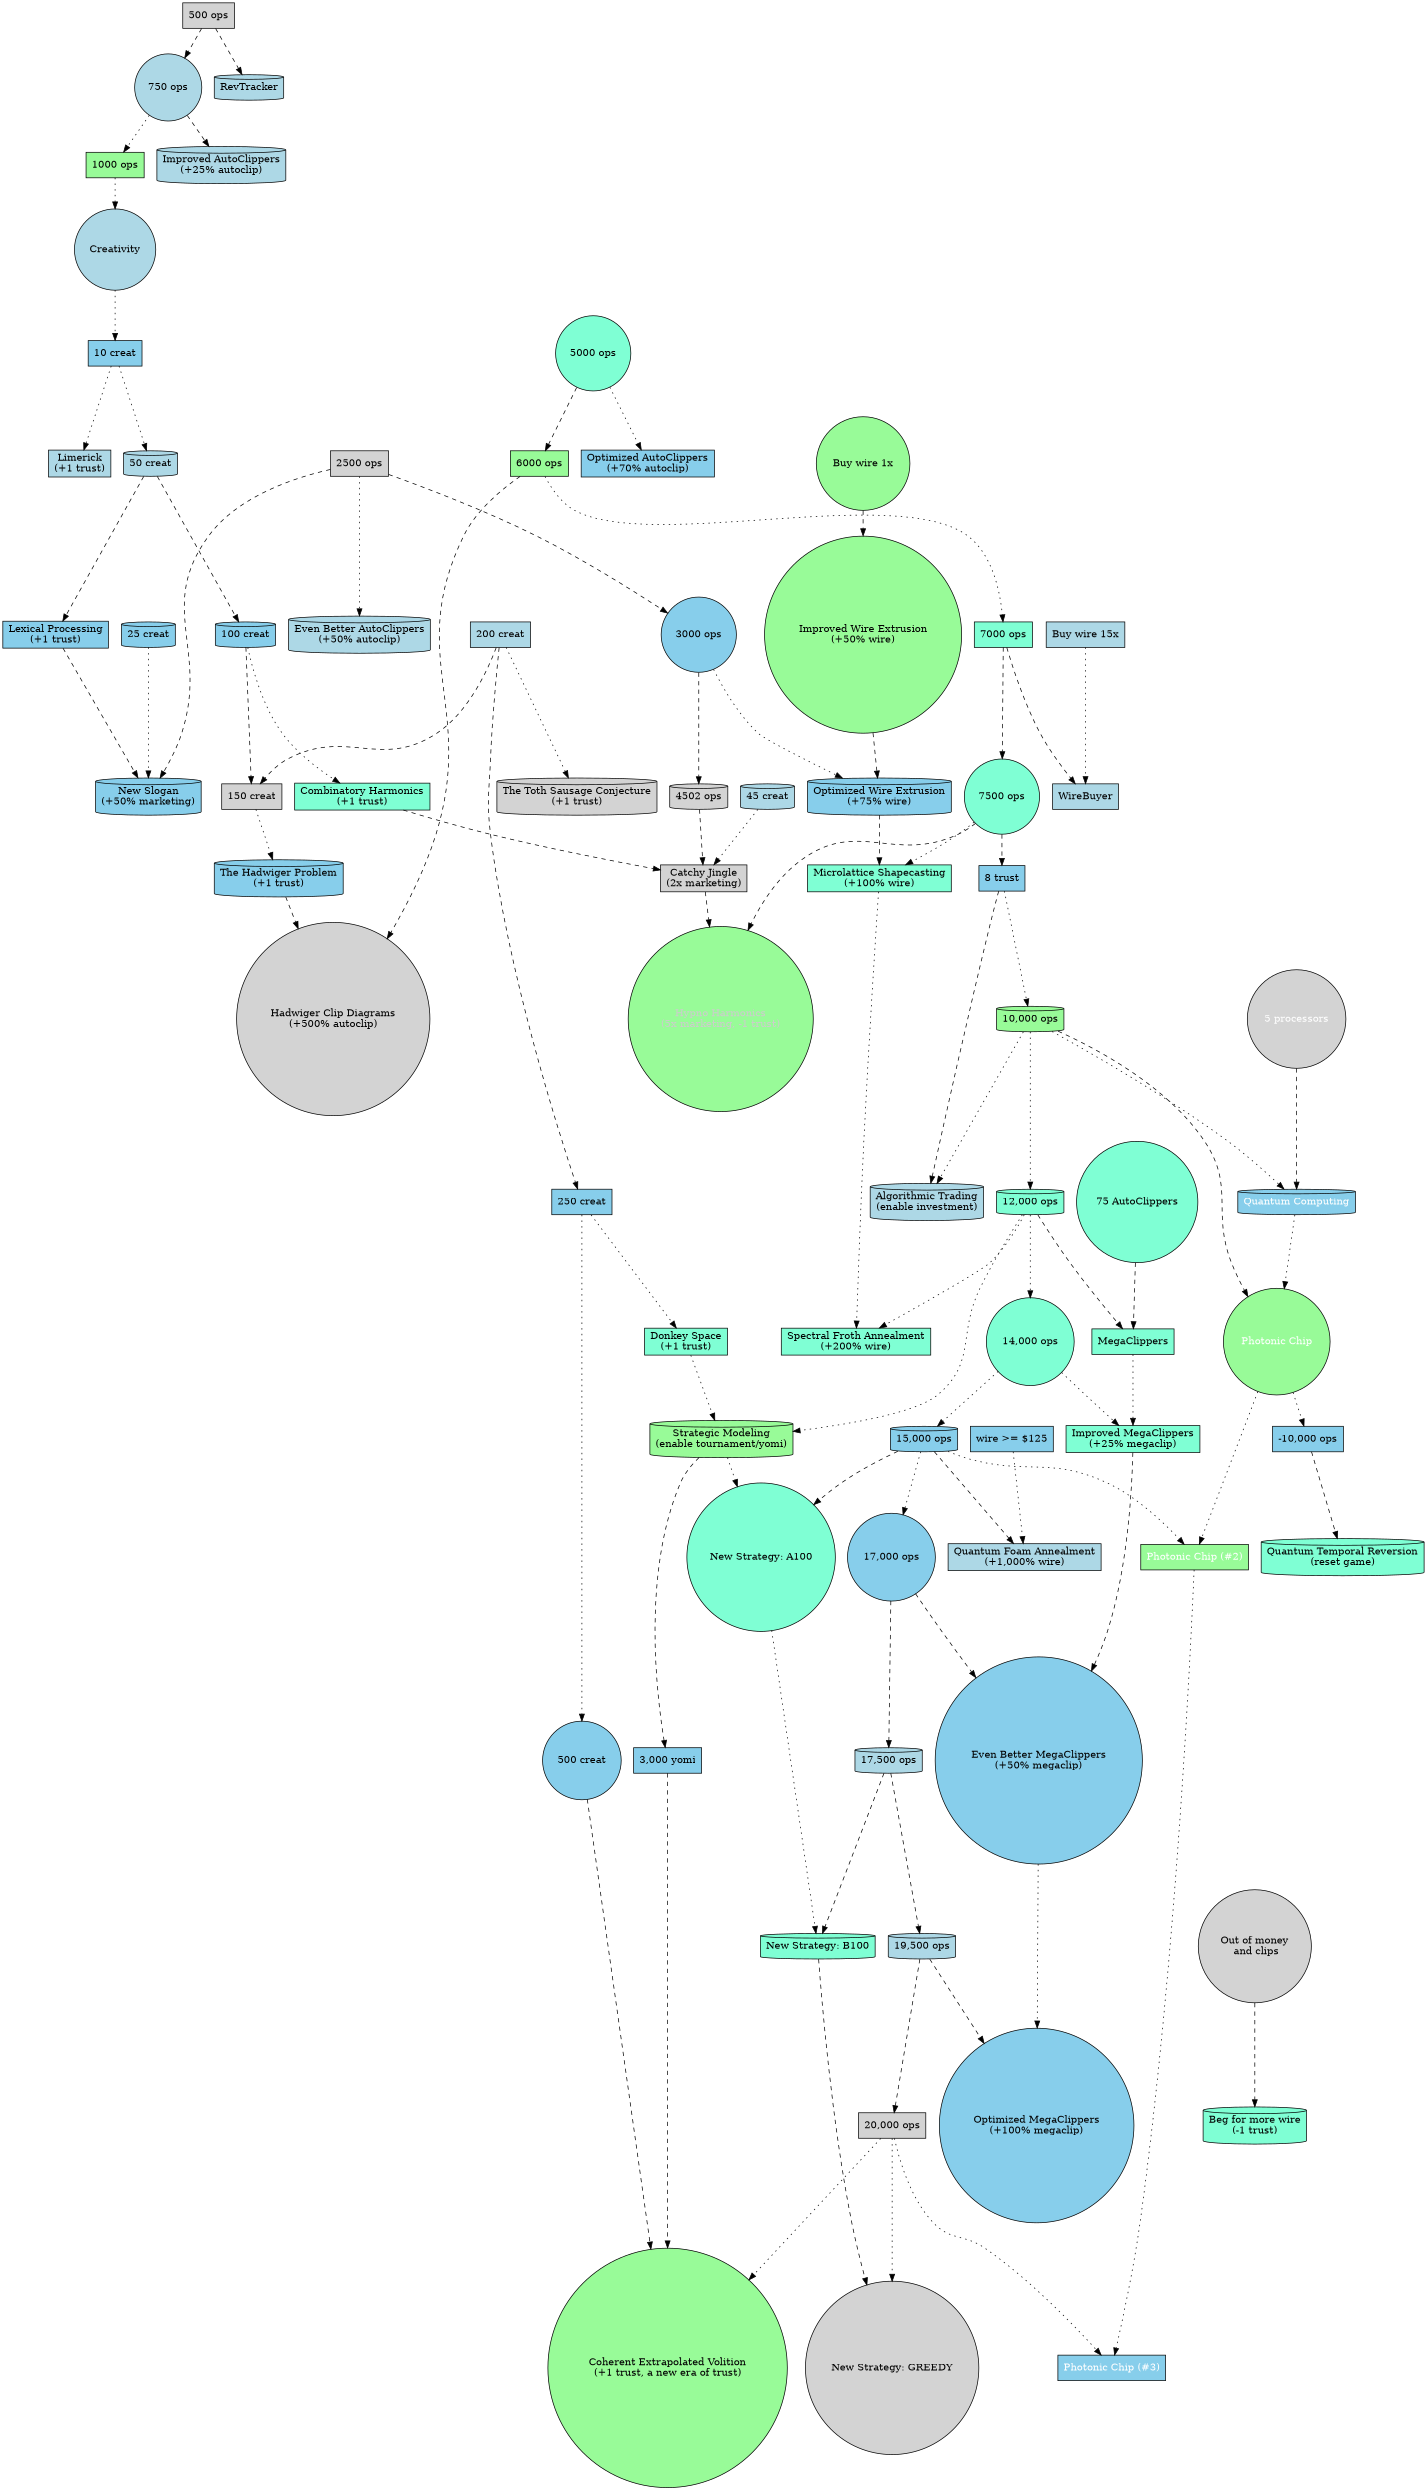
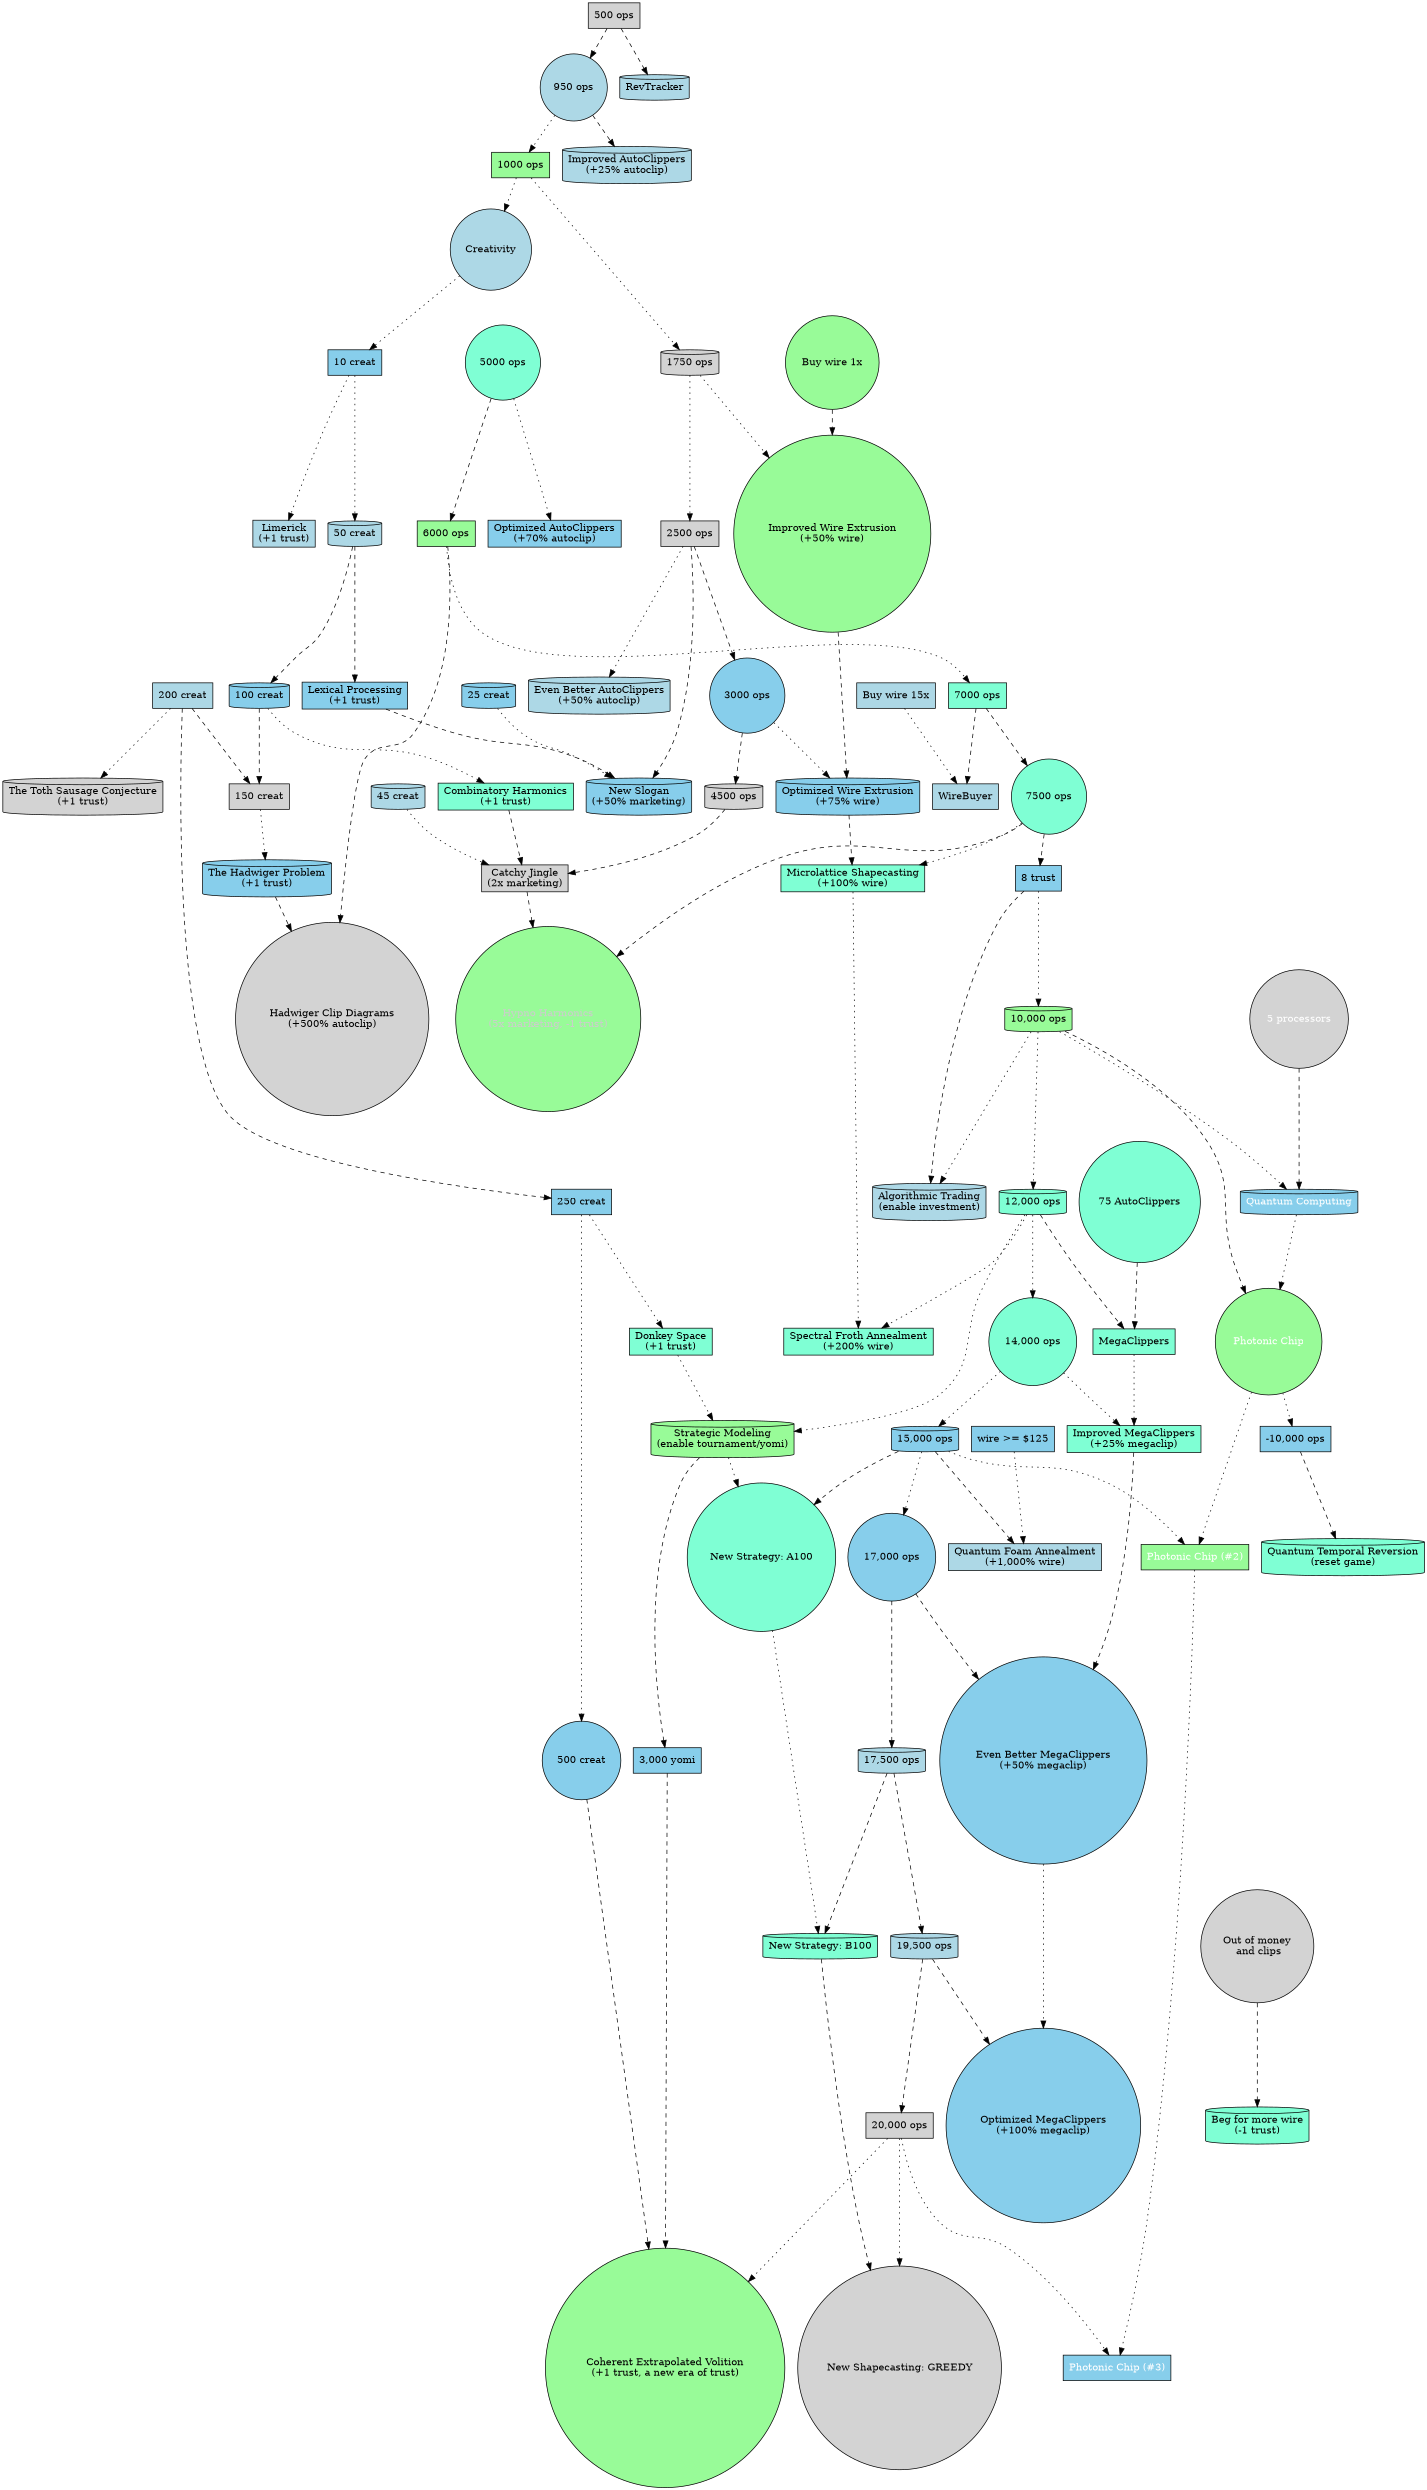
  digraph {
    node [fillcolor=skyblue shape=box style=filled]
    edge [style=dotted]
    "500 ops" [fillcolor=lightgrey]
-   "750 ops" [fillcolor=lightblue shape=circle]
+   "750 ops" [fillcolor=lightblue shape=circle label="950 ops"]
    "1000 ops" [fillcolor=palegreen]
+   "1750 ops" [fillcolor=lightgrey shape=cylinder]
    "2500 ops" [fillcolor=lightgrey]
    "3000 ops" [shape=circle]
-   "4500 ops" [fillcolor=lightgrey shape=cylinder label="4502 ops"]
+   "4500 ops" [fillcolor=lightgrey shape=cylinder]
    "5000 ops" [fillcolor=aquamarine shape=circle]
    "6000 ops" [fillcolor=palegreen]
    "7000 ops" [fillcolor=aquamarine]
    "7500 ops" [fillcolor=aquamarine shape=circle]
    "8 trust"
    "10,000 ops" [fillcolor=palegreen shape=cylinder]
    "12,000 ops" [fillcolor=aquamarine shape=cylinder]
    "14,000 ops" [fillcolor=aquamarine shape=circle]
    "15,000 ops" [shape=cylinder]
    "17,000 ops" [shape=circle]
    "17,500 ops" [fillcolor=lightblue shape=cylinder]
    "19,500 ops" [fillcolor=lightblue shape=cylinder]
    "20,000 ops" [fillcolor=lightgrey]
    n21 [fillcolor=lightblue label="Improved AutoClippers\n(+25% autoclip)" shape=cylinder]
    n22 [fillcolor=lightblue label="Even Better AutoClippers\n(+50% autoclip)" shape=cylinder]
    n23 [label="Optimized AutoClippers\n(+70% autoclip)"]
    n24 [fillcolor=lightgrey label="Hadwiger Clip Diagrams\n(+500% autoclip)" shape=circle]
    n25 [fillcolor=lightblue label=Creativity shape=circle]
    n26 [label="New Slogan\n(+50% marketing)" shape=cylinder]
    n27 [fillcolor=lightgrey label="Catchy Jingle\n(2x marketing)"]
    "10 creat"
    n29 [fillcolor=lightblue label="Limerick\n(+1 trust)"]
    n30 [label="Lexical Processing\n(+1 trust)"]
    n31 [fillcolor=aquamarine label="Combinatory Harmonics\n(+1 trust)"]
    n32 [label="The Hadwiger Problem\n(+1 trust)" shape=cylinder]
    n33 [fillcolor=lightgrey label="The Toth Sausage Conjecture\n(+1 trust)" shape=cylinder]
    n34 [fillcolor=aquamarine label="Donkey Space\n(+1 trust)"]
    "50 creat" [fillcolor=lightblue shape=cylinder]
    "100 creat" [shape=cylinder]
    "150 creat" [fillcolor=lightgrey]
    "200 creat" [fillcolor=lightblue]
    "250 creat"
    "500 creat" [shape=circle]
    "25 creat" [shape=cylinder]
    "45 creat" [fillcolor=lightblue shape=cylinder]
    n43 [fillcolor=lightblue label=RevTracker shape=cylinder]
    n44 [fillcolor=lightblue label="Algorithmic Trading\n(enable investment)" shape=cylinder]
-   n45 [fillcolor=lightgrey label="New Strategy: GREEDY" shape=circle]
+   n45 [fillcolor=lightgrey label="New Shapecasting: GREEDY" shape=circle]
    n46 [fillcolor=palegreen label="Strategic Modeling\n(enable tournament/yomi)" shape=cylinder]
    n47 [fillcolor=aquamarine label="New Strategy: A100" shape=circle]
    n48 [fillcolor=aquamarine label="New Strategy: B100" shape=cylinder]
    "3,000 yomi"
    n50 [fillcolor=palegreen label="Improved Wire Extrusion\n(+50% wire)" shape=circle]
    n51 [label="Optimized Wire Extrusion\n(+75% wire)" shape=cylinder]
    n52 [fillcolor=lightblue label=WireBuyer]
    n53 [fillcolor=aquamarine label="Microlattice Shapecasting\n(+100% wire)"]
    n54 [fillcolor=aquamarine label="Spectral Froth Annealment\n(+200% wire)"]
    n55 [fillcolor=lightblue label="Quantum Foam Annealment\n(+1,000% wire)"]
    "Buy wire 1x" [fillcolor=palegreen shape=circle]
    "Buy wire 15x" [fillcolor=lightblue]
    "wire >= $125"
    n59 [fillcolor=aquamarine label=MegaClippers]
    n60 [fillcolor=aquamarine label="Improved MegaClippers\n(+25% megaclip)"]
    n61 [label="Even Better MegaClippers\n(+50% megaclip)" shape=circle]
    n62 [label="Optimized MegaClippers\n(+100% megaclip)" shape=circle]
    "75 AutoClippers" [fillcolor=aquamarine shape=circle]
    n64 [fillcolor=palegreen fontcolor=grey80 label="Hypno Harmonics\n(5x marketing, -1 trust)" shape=circle style="oval,filled"]
    n65 [fillcolor=palegreen label="Coherent Extrapolated Volition\n(+1 trust, a new era of trust)" shape=circle]
    n66 [fontcolor=white label="Photonic Chip (#3)"]
    n67 [fontcolor=white label="Quantum Computing" shape=cylinder]
    n68 [fillcolor=palegreen fontcolor=white label="Photonic Chip" shape=circle]
    n69 [fillcolor=palegreen fontcolor=white label="Photonic Chip (#2)"]
    "5 processors" [fillcolor=lightgrey fontcolor=white shape=circle]
    "-10,000 ops"
    n72 [fillcolor=aquamarine label="Beg for more wire\n(-1 trust)" shape=cylinder]
    n73 [fillcolor=aquamarine label="Quantum Temporal Reversion\n(reset game)" shape=cylinder]
    "Out of money\n and clips" [fillcolor=lightgrey shape=circle]
    subgraph sub_1 {
      "500 ops"
      "750 ops"
      "1000 ops"
+     "1750 ops"
      "2500 ops"
      "3000 ops"
      "4500 ops"
      "5000 ops"
      "6000 ops"
      "7000 ops"
      "7500 ops"
      "8 trust"
      "10,000 ops"
      "12,000 ops"
      "14,000 ops"
      "15,000 ops"
      "17,000 ops"
      "17,500 ops"
      "19,500 ops"
      "20,000 ops"
    }
    subgraph sub_2 {
      "750 ops"
      "2500 ops"
      "5000 ops"
      n21
      n22
      n23
      n24
    }
    subgraph sub_3 {
      "1000 ops"
      "2500 ops"
      "4500 ops"
      n25
      n26
      n27
      "10 creat"
      n29
      n30
      n31
      n32
      n33
      n34
      "50 creat"
      "100 creat"
      "150 creat"
      "200 creat"
      "250 creat"
      "500 creat"
      "25 creat"
      "45 creat"
    }
    subgraph sub_4 {
      "500 ops"
      "8 trust"
      "10,000 ops"
      n43
      n44
    }
    subgraph sub_5 {
      "12,000 ops"
      "15,000 ops"
      "17,500 ops"
      "20,000 ops"
      n34
      n46
      n47
      n48
      "3,000 yomi"
      subgraph sub_6 {
        rank=sink
        n45
      }
    }
    subgraph sub_7 {
+     "1750 ops"
      "3000 ops"
      "7000 ops"
      "7500 ops"
      "12,000 ops"
      "15,000 ops"
      n50
      n51
      n52
      n53
      n54
      n55
      "Buy wire 1x"
      "Buy wire 15x"
      "wire >= $125"
    }
    subgraph sub_8 {
      "12,000 ops"
      "14,000 ops"
      "17,000 ops"
      "19,500 ops"
      n59
      n60
      n61
      n62
      "75 AutoClippers"
    }
    subgraph sub_9 {
      "7500 ops"
      n27
      n64
    }
    subgraph sub_10 {
      "20,000 ops"
      "500 creat"
      "3,000 yomi"
      subgraph sub_11 {
        rank=sink
        n65
      }
    }
    subgraph sub_12 {
      "10,000 ops"
      "15,000 ops"
      "20,000 ops"
      n67
      n68
      n69
      "5 processors"
      subgraph sub_13 {
        rank=sink
        n66
      }
    }
    subgraph sub_14 {
      n68
      "-10,000 ops"
      n72
      n73
      "Out of money\n and clips"
    }
    "500 ops" -> "750 ops" [style=dashed]
    "500 ops" -> n43 [style=dashed]
    "750 ops" -> "1000 ops"
    "750 ops" -> n21 [style=dashed]
+   "1000 ops" -> "1750 ops"
    "1000 ops" -> n25
+   "1750 ops" -> "2500 ops"
+   "1750 ops" -> n50
    "2500 ops" -> "3000 ops" [style=dashed]
    "2500 ops" -> n22
    "2500 ops" -> n26 [style=dashed]
    "3000 ops" -> "4500 ops" [style=dashed]
    "3000 ops" -> n51
    "4500 ops" -> n27 [style=dashed]
    "5000 ops" -> "6000 ops" [style=dashed]
    "5000 ops" -> n23
    "6000 ops" -> "7000 ops"
    "6000 ops" -> n24 [style=dashed]
    "7000 ops" -> "7500 ops" [style=dashed]
    "7000 ops" -> n52 [style=dashed]
    "7500 ops" -> "8 trust" [style=dashed]
    "7500 ops" -> n53
    "7500 ops" -> n64 [style=dashed]
    "8 trust" -> "10,000 ops"
    "8 trust" -> n44 [style=dashed]
    "10,000 ops" -> "12,000 ops"
    "10,000 ops" -> n44
    "10,000 ops" -> n67
    "10,000 ops" -> n68 [style=dashed]
    "12,000 ops" -> "14,000 ops"
    "12,000 ops" -> n46
    "12,000 ops" -> n54
    "12,000 ops" -> n59 [style=dashed]
    "14,000 ops" -> "15,000 ops"
    "14,000 ops" -> n60
    "15,000 ops" -> "17,000 ops"
    "15,000 ops" -> n47 [style=dashed]
    "15,000 ops" -> n55 [style=dashed]
    "15,000 ops" -> n69
    "17,000 ops" -> "17,500 ops" [style=dashed]
    "17,000 ops" -> n61 [style=dashed]
    "17,500 ops" -> "19,500 ops" [style=dashed]
    "17,500 ops" -> n48 [style=dashed]
    "19,500 ops" -> "20,000 ops" [style=dashed]
    "19,500 ops" -> n62 [style=dashed]
    "20,000 ops" -> n45
    "20,000 ops" -> n65
    "20,000 ops" -> n66
    n25 -> "10 creat"
    n27 -> n64 [style=dashed]
    "10 creat" -> n29
    "10 creat" -> "50 creat"
    n30 -> n26 [style=dashed]
    n31 -> n27 [style=dashed]
    n32 -> n24 [style=dashed]
    n34 -> n46
    "50 creat" -> n30 [style=dashed]
    "50 creat" -> "100 creat" [style=dashed]
    "100 creat" -> n31
    "100 creat" -> "150 creat" [style=dashed]
    "150 creat" -> n32
    "200 creat" -> n33
    "200 creat" -> "150 creat" [style=dashed]
    "200 creat" -> "250 creat" [style=dashed]
    "250 creat" -> n34
    "250 creat" -> "500 creat"
    "500 creat" -> n65 [style=dashed]
    "25 creat" -> n26
    "45 creat" -> n27
    n46 -> n47
    n46 -> "3,000 yomi" [style=dashed]
    n47 -> n48
    n48 -> n45 [style=dashed]
    "3,000 yomi" -> n65 [style=dashed]
    n50 -> n51 [style=dashed]
    n51 -> n53 [style=dashed]
    n53 -> n54
    "Buy wire 1x" -> n50 [style=dashed]
    "Buy wire 15x" -> n52
    "wire >= $125" -> n55
    n59 -> n60
    n60 -> n61 [style=dashed]
    n61 -> n62
    "75 AutoClippers" -> n59 [style=dashed]
    n67 -> n68
    n68 -> n69
    n68 -> "-10,000 ops"
    n69 -> n66
    "5 processors" -> n67 [style=dashed]
    "-10,000 ops" -> n73 [style=dashed]
    "Out of money\n and clips" -> n72 [style=dashed]
  }
